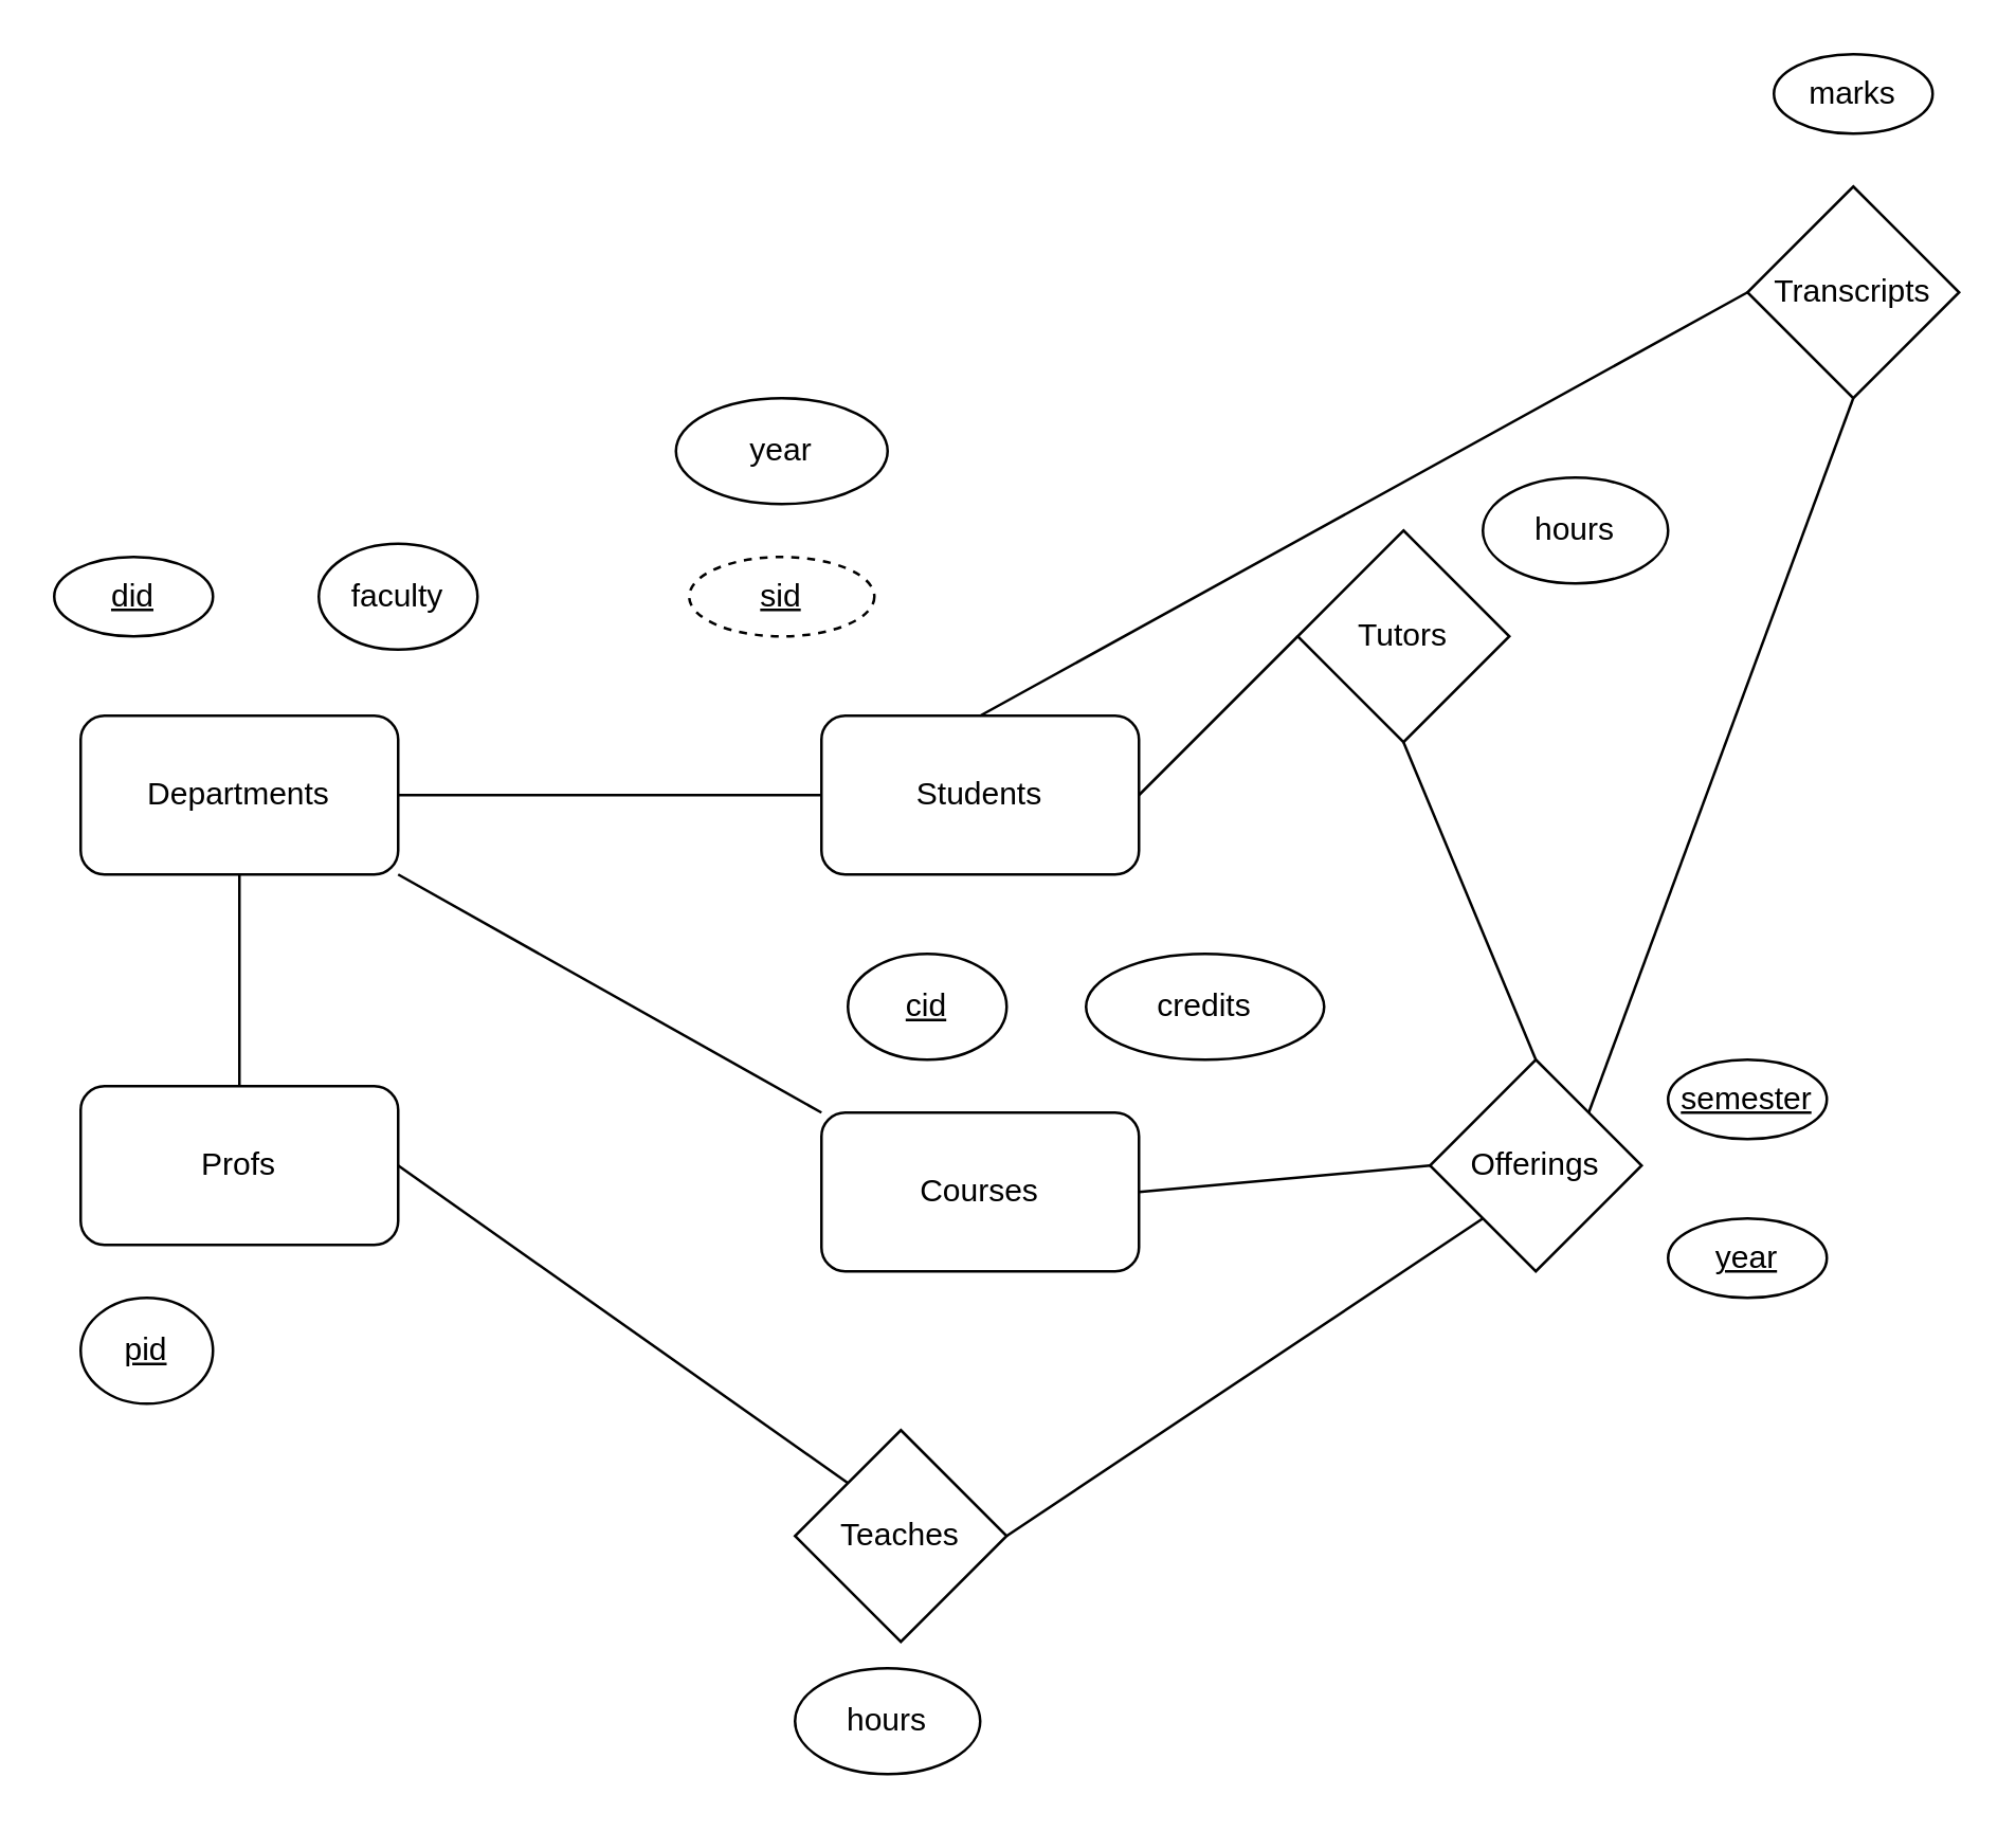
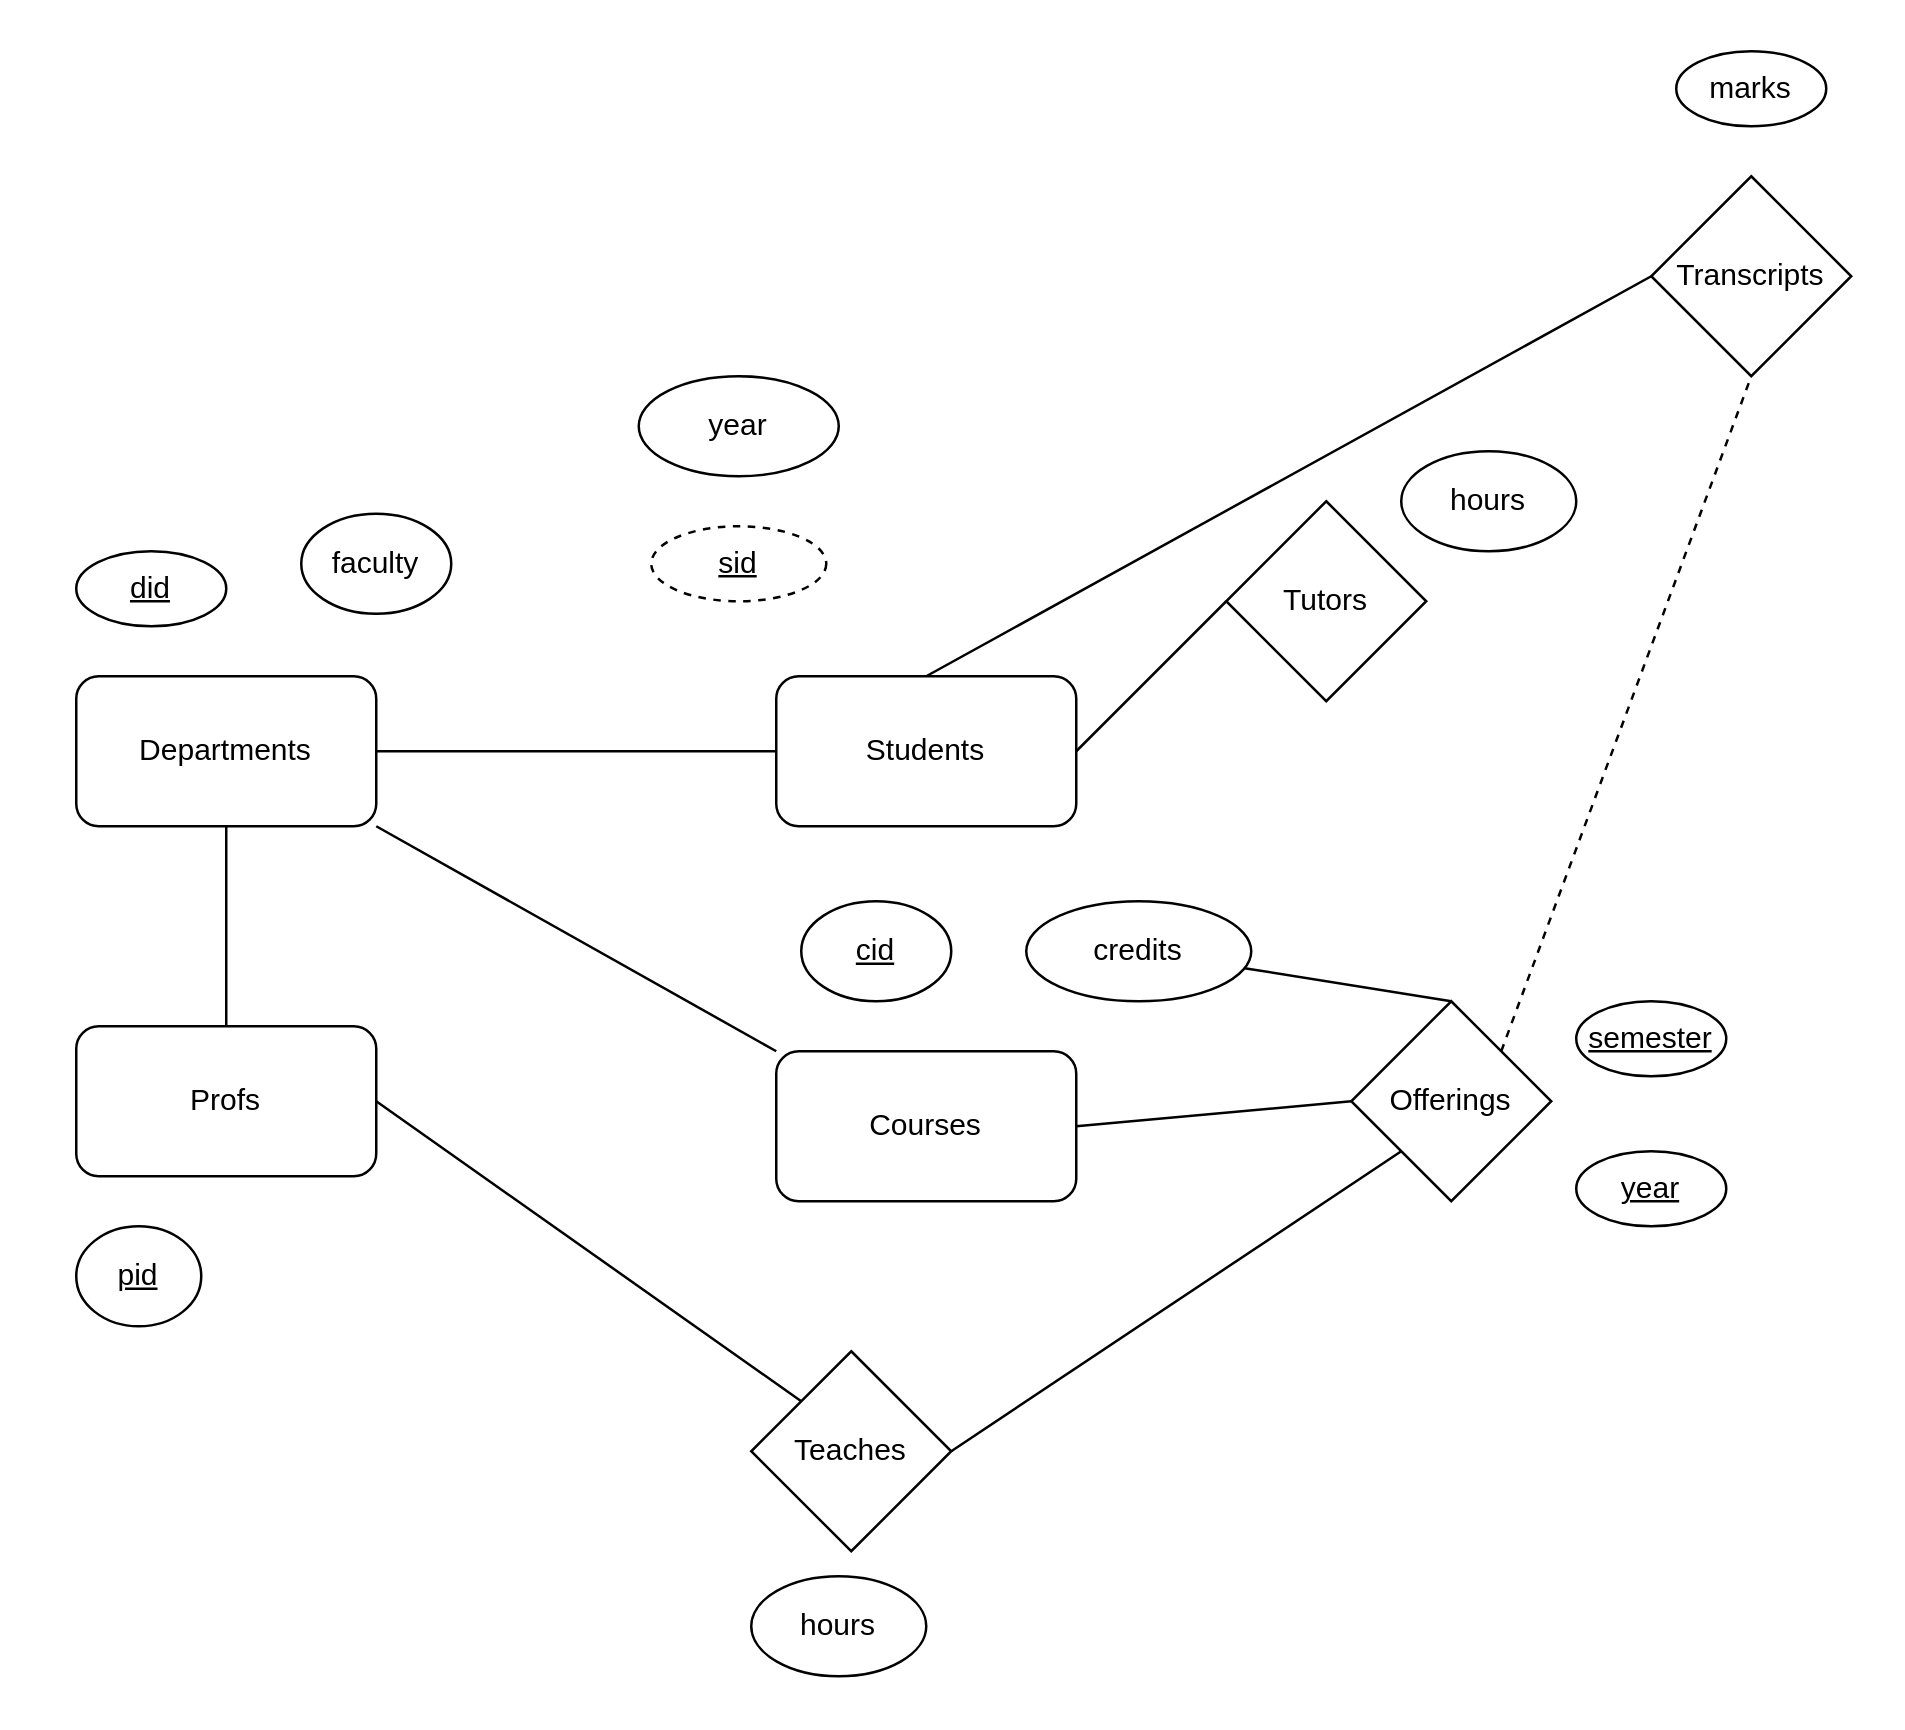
  <mxCell id="0" />
  <mxCell id="1" parent="0" />
- <mxCell id="2" value="&lt;u&gt;did&lt;/u&gt;" style="ellipse;whiteSpace=wrap;html=1;" vertex="1" parent="1"><mxGeometry x="20" y="210" width="60" height="30" as="geometry" /></mxCell>
+ <mxCell id="2" value="&lt;u&gt;did&lt;/u&gt;" style="ellipse;whiteSpace=wrap;html=1;" vertex="1" parent="1"><mxGeometry x="30" y="220" width="60" height="30" as="geometry" /></mxCell>
  <mxCell id="3" value="Departments" style="rounded=1;whiteSpace=wrap;html=1;" vertex="1" parent="1"><mxGeometry x="30" y="270" width="120" height="60" as="geometry" /></mxCell>
  <mxCell id="4" value="faculty" style="ellipse;whiteSpace=wrap;html=1;" vertex="1" parent="1"><mxGeometry x="120" y="205" width="60" height="40" as="geometry" /></mxCell>
  <mxCell id="5" value="Students" style="rounded=1;whiteSpace=wrap;html=1;" vertex="1" parent="1"><mxGeometry x="310" y="270" width="120" height="60" as="geometry" /></mxCell>
  <mxCell id="6" value="&lt;u&gt;sid&lt;/u&gt;" style="ellipse;whiteSpace=wrap;html=1;dashed=1;" vertex="1" parent="1"><mxGeometry x="260" y="210" width="70" height="30" as="geometry" /></mxCell>
  <mxCell id="7" value="year" style="ellipse;whiteSpace=wrap;html=1;" vertex="1" parent="1"><mxGeometry x="255" y="150" width="80" height="40" as="geometry" /></mxCell>
  <mxCell id="8" value="" style="endArrow=none;html=1;rounded=0;exitX=1;exitY=0.5;exitDx=0;exitDy=0;entryX=0;entryY=0.5;entryDx=0;entryDy=0;" edge="1" parent="1" source="3" target="5"><mxGeometry width="50" height="50" relative="1" as="geometry"><mxPoint x="380" y="480" as="sourcePoint" /><mxPoint x="430" y="430" as="targetPoint" /></mxGeometry></mxCell>
  <mxCell id="9" value="Profs" style="rounded=1;whiteSpace=wrap;html=1;" vertex="1" parent="1"><mxGeometry x="30" y="410" width="120" height="60" as="geometry" /></mxCell>
  <mxCell id="10" value="&lt;u&gt;pid&lt;/u&gt;" style="ellipse;whiteSpace=wrap;html=1;" vertex="1" parent="1"><mxGeometry x="30" y="490" width="50" height="40" as="geometry" /></mxCell>
  <mxCell id="11" value="" style="endArrow=none;html=1;rounded=0;exitX=0.5;exitY=0;exitDx=0;exitDy=0;entryX=0.5;entryY=1;entryDx=0;entryDy=0;" edge="1" parent="1" source="9" target="3"><mxGeometry width="50" height="50" relative="1" as="geometry"><mxPoint x="380" y="480" as="sourcePoint" /><mxPoint x="430" y="430" as="targetPoint" /></mxGeometry></mxCell>
  <mxCell id="12" value="Courses" style="rounded=1;whiteSpace=wrap;html=1;" vertex="1" parent="1"><mxGeometry x="310" y="420" width="120" height="60" as="geometry" /></mxCell>
  <mxCell id="13" value="&lt;u&gt;cid&lt;/u&gt;" style="ellipse;whiteSpace=wrap;html=1;" vertex="1" parent="1"><mxGeometry x="320" y="360" width="60" height="40" as="geometry" /></mxCell>
  <mxCell id="14" value="" style="endArrow=none;html=1;rounded=0;exitX=1;exitY=1;exitDx=0;exitDy=0;entryX=0;entryY=0;entryDx=0;entryDy=0;" edge="1" parent="1" source="3" target="12"><mxGeometry width="50" height="50" relative="1" as="geometry"><mxPoint x="380" y="480" as="sourcePoint" /><mxPoint x="430" y="430" as="targetPoint" /></mxGeometry></mxCell>
  <mxCell id="15" value="credits" style="ellipse;whiteSpace=wrap;html=1;" vertex="1" parent="1"><mxGeometry x="410" y="360" width="90" height="40" as="geometry" /></mxCell>
  <mxCell id="16" value="" style="endArrow=none;html=1;rounded=0;entryX=0;entryY=0.5;entryDx=0;entryDy=0;exitX=1;exitY=0.5;exitDx=0;exitDy=0;" edge="1" parent="1" source="12"><mxGeometry width="50" height="50" relative="1" as="geometry"><mxPoint x="380" y="480" as="sourcePoint" /><mxPoint x="540" y="440" as="targetPoint" /></mxGeometry></mxCell>
  <mxCell id="17" value="&lt;u&gt;year&lt;/u&gt;" style="ellipse;whiteSpace=wrap;html=1;" vertex="1" parent="1"><mxGeometry x="630" y="460" width="60" height="30" as="geometry" /></mxCell>
  <mxCell id="18" value="&lt;u&gt;semester&lt;/u&gt;" style="ellipse;whiteSpace=wrap;html=1;" vertex="1" parent="1"><mxGeometry x="630" y="400" width="60" height="30" as="geometry" /></mxCell>
  <mxCell id="19" value="Offerings" style="rhombus;whiteSpace=wrap;html=1;" vertex="1" parent="1"><mxGeometry x="540" y="400" width="80" height="80" as="geometry" /></mxCell>
  <mxCell id="20" value="Teaches" style="rhombus;whiteSpace=wrap;html=1;" vertex="1" parent="1"><mxGeometry x="300" y="540" width="80" height="80" as="geometry" /></mxCell>
  <mxCell id="21" value="" style="endArrow=none;html=1;rounded=0;exitX=1;exitY=0.5;exitDx=0;exitDy=0;entryX=0;entryY=0;entryDx=0;entryDy=0;" edge="1" parent="1" source="9" target="20"><mxGeometry width="50" height="50" relative="1" as="geometry"><mxPoint x="380" y="480" as="sourcePoint" /><mxPoint x="190" y="440" as="targetPoint" /></mxGeometry></mxCell>
  <mxCell id="22" value="" style="endArrow=none;html=1;rounded=0;exitX=1;exitY=0.5;exitDx=0;exitDy=0;entryX=0;entryY=1;entryDx=0;entryDy=0;" edge="1" parent="1" source="20" target="19"><mxGeometry width="50" height="50" relative="1" as="geometry"><mxPoint x="160" y="450" as="sourcePoint" /><mxPoint x="200" y="450" as="targetPoint" /></mxGeometry></mxCell>
  <mxCell id="23" value="hours" style="ellipse;whiteSpace=wrap;html=1;" vertex="1" parent="1"><mxGeometry x="300" y="630" width="70" height="40" as="geometry" /></mxCell>
  <mxCell id="24" value="Tutors" style="rhombus;whiteSpace=wrap;html=1;" vertex="1" parent="1"><mxGeometry x="490" y="200" width="80" height="80" as="geometry" /></mxCell>
  <mxCell id="25" value="" style="endArrow=none;html=1;rounded=0;entryX=1;entryY=0.5;entryDx=0;entryDy=0;exitX=0;exitY=0.5;exitDx=0;exitDy=0;" edge="1" parent="1" source="24" target="5"><mxGeometry width="50" height="50" relative="1" as="geometry"><mxPoint x="380" y="380" as="sourcePoint" /><mxPoint x="430" y="330" as="targetPoint" /></mxGeometry></mxCell>
- <mxCell id="26" value="" style="endArrow=none;html=1;rounded=0;entryX=0.5;entryY=1;entryDx=0;entryDy=0;exitX=0.5;exitY=0;exitDx=0;exitDy=0;" edge="1" parent="1" source="19" target="24"><mxGeometry width="50" height="50" relative="1" as="geometry"><mxPoint x="380" y="380" as="sourcePoint" /><mxPoint x="430" y="330" as="targetPoint" /></mxGeometry></mxCell>
+ <mxCell id="26" value="" style="endArrow=none;html=1;rounded=0;exitX=0.5;exitY=0;exitDx=0;exitDy=0;" edge="1" parent="1" source="19" target="15"><mxGeometry width="50" height="50" relative="1" as="geometry"><mxPoint x="380" y="380" as="sourcePoint" /><mxPoint x="430" y="330" as="targetPoint" /></mxGeometry></mxCell>
  <mxCell id="27" value="hours" style="ellipse;whiteSpace=wrap;html=1;" vertex="1" parent="1"><mxGeometry x="560" y="180" width="70" height="40" as="geometry" /></mxCell>
  <mxCell id="28" value="Transcripts" style="rhombus;whiteSpace=wrap;html=1;" vertex="1" parent="1"><mxGeometry x="660" y="70" width="80" height="80" as="geometry" /></mxCell>
  <mxCell id="29" value="" style="endArrow=none;html=1;rounded=0;exitX=0.5;exitY=0;exitDx=0;exitDy=0;entryX=0;entryY=0.5;entryDx=0;entryDy=0;" edge="1" parent="1" source="5" target="28"><mxGeometry width="50" height="50" relative="1" as="geometry"><mxPoint x="380" y="390" as="sourcePoint" /><mxPoint x="430" y="340" as="targetPoint" /></mxGeometry></mxCell>
- <mxCell id="30" value="" style="endArrow=none;html=1;rounded=0;exitX=1;exitY=0;exitDx=0;exitDy=0;entryX=0.5;entryY=1;entryDx=0;entryDy=0;" edge="1" parent="1" source="19" target="28"><mxGeometry width="50" height="50" relative="1" as="geometry"><mxPoint x="380" y="390" as="sourcePoint" /><mxPoint x="430" y="340" as="targetPoint" /></mxGeometry></mxCell>
+ <mxCell id="30" value="" style="endArrow=none;html=1;rounded=0;exitX=1;exitY=0;exitDx=0;exitDy=0;entryX=0.5;entryY=1;entryDx=0;entryDy=0;dashed=1;" edge="1" parent="1" source="19" target="28"><mxGeometry width="50" height="50" relative="1" as="geometry"><mxPoint x="380" y="390" as="sourcePoint" /><mxPoint x="430" y="340" as="targetPoint" /></mxGeometry></mxCell>
  <mxCell id="31" value="marks" style="ellipse;whiteSpace=wrap;html=1;" vertex="1" parent="1"><mxGeometry x="670" y="20" width="60" height="30" as="geometry" /></mxCell>
